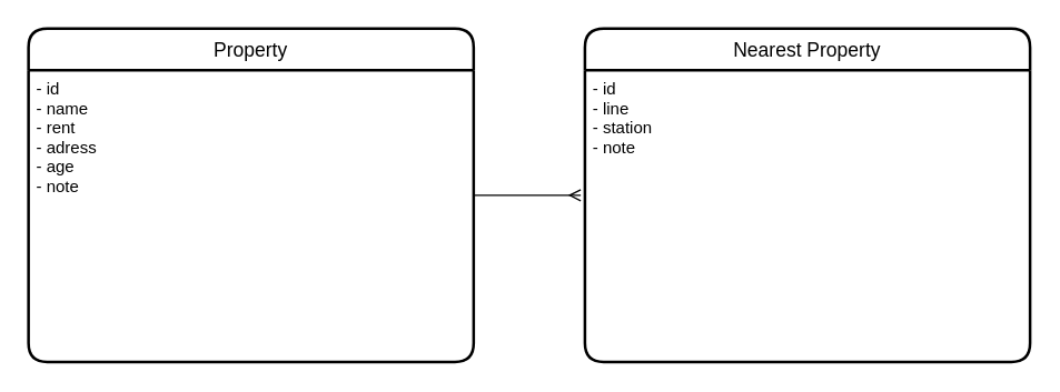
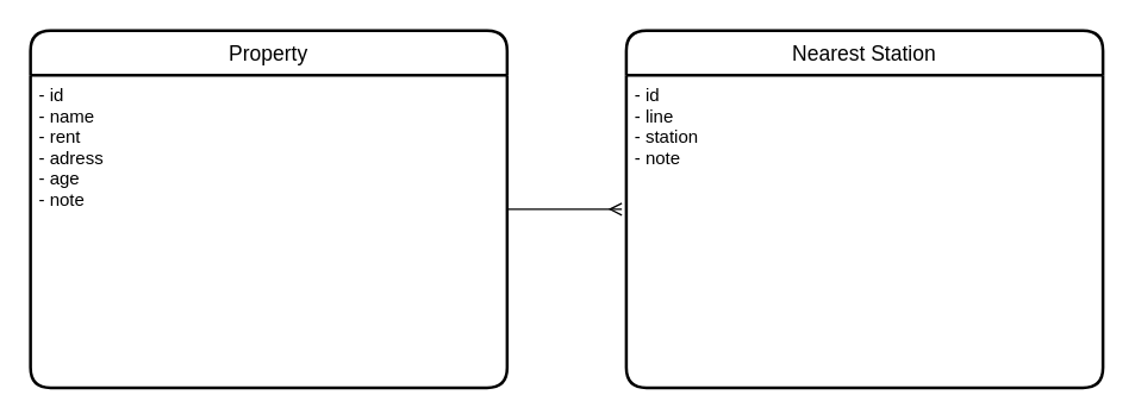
  <mxCell id="0" />
  <mxCell id="1" parent="0" />
  <mxCell id="2" value="Property" style="swimlane;childLayout=stackLayout;horizontal=1;startSize=30;horizontalStack=0;rounded=1;fontSize=14;fontStyle=0;strokeWidth=2;resizeParent=0;resizeLast=1;shadow=0;dashed=0;align=center;" vertex="1" parent="1"><mxGeometry x="20" y="20" width="320" height="240" as="geometry" /></mxCell>
  <mxCell id="3" value="- id&#10;- name&#10;- rent&#10;- adress&#10;- age&#10;- note" style="align=left;strokeColor=none;fillColor=none;spacingLeft=4;fontSize=12;verticalAlign=top;resizable=0;rotatable=0;part=1;" vertex="1" parent="2"><mxGeometry y="30" width="320" height="210" as="geometry" /></mxCell>
- <mxCell id="4" value="Nearest Property" style="swimlane;childLayout=stackLayout;horizontal=1;startSize=30;horizontalStack=0;rounded=1;fontSize=14;fontStyle=0;strokeWidth=2;resizeParent=0;resizeLast=1;shadow=0;dashed=0;align=center;" vertex="1" parent="1"><mxGeometry x="420" y="20" width="320" height="240" as="geometry" /></mxCell>
+ <mxCell id="4" value="Nearest Station" style="swimlane;childLayout=stackLayout;horizontal=1;startSize=30;horizontalStack=0;rounded=1;fontSize=14;fontStyle=0;strokeWidth=2;resizeParent=0;resizeLast=1;shadow=0;dashed=0;align=center;" vertex="1" parent="1"><mxGeometry x="420" y="20" width="320" height="240" as="geometry" /></mxCell>
  <mxCell id="5" value="" style="endArrow=ERmany;html=1;rounded=0;endFill=0;" edge="1" parent="4"><mxGeometry relative="1" as="geometry"><mxPoint x="-80" y="120" as="sourcePoint" /><mxPoint x="-3" y="120" as="targetPoint" /></mxGeometry></mxCell>
  <mxCell id="6" value="- id&#10;- line&#10;- station&#10;- note" style="align=left;strokeColor=none;fillColor=none;spacingLeft=4;fontSize=12;verticalAlign=top;resizable=0;rotatable=0;part=1;" vertex="1" parent="4"><mxGeometry y="30" width="320" height="210" as="geometry" /></mxCell>
